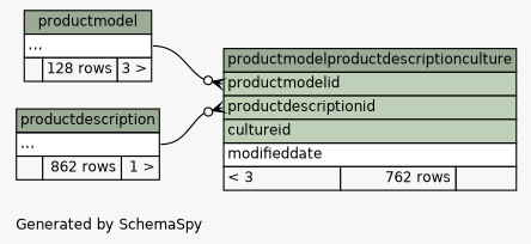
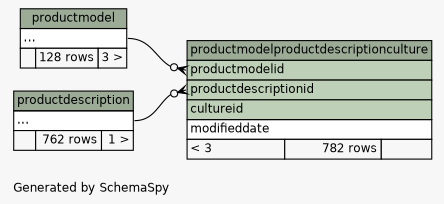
  digraph {
    bgcolor="#f7f7f7"
    fontname=Helvetica
    fontsize=11
    label="\nGenerated by SchemaSpy"
    labeljust=l
    nodesep=0.18
    rankdir=RL
    ranksep=0.46
    node [fontname=Helvetica fontsize=11 shape=plaintext]
    edge [arrowhead=none arrowsize=0.8 arrowtail=crowodot dir=back headport="elipses:e"]
-   n1 [label=<     <TABLE BORDER="0" CELLBORDER="1" CELLSPACING="0" BGCOLOR="#ffffff">       <TR><TD COLSPAN="3" BGCOLOR="#9bab96" ALIGN="CENTER">productmodelproductdescriptionculture</TD></TR>       <TR><TD PORT="productmodelid" COLSPAN="3" BGCOLOR="#bed1b8" ALIGN="LEFT">productmodelid</TD></TR>       <TR><TD PORT="productdescriptionid" COLSPAN="3" BGCOLOR="#bed1b8" ALIGN="LEFT">productdescriptionid</TD></TR>       <TR><TD PORT="cultureid" COLSPAN="3" BGCOLOR="#bed1b8" ALIGN="LEFT">cultureid</TD></TR>       <TR><TD PORT="modifieddate" COLSPAN="3" ALIGN="LEFT">modifieddate</TD></TR>       <TR><TD ALIGN="LEFT" BGCOLOR="#f7f7f7">&lt; 3</TD><TD ALIGN="RIGHT" BGCOLOR="#f7f7f7">762 rows</TD><TD ALIGN="RIGHT" BGCOLOR="#f7f7f7">  </TD></TR>     </TABLE>>]
-   n2 [label=<     <TABLE BORDER="0" CELLBORDER="1" CELLSPACING="0" BGCOLOR="#ffffff">       <TR><TD COLSPAN="3" BGCOLOR="#9bab96" ALIGN="CENTER">productdescription</TD></TR>       <TR><TD PORT="elipses" COLSPAN="3" ALIGN="LEFT">...</TD></TR>       <TR><TD ALIGN="LEFT" BGCOLOR="#f7f7f7">  </TD><TD ALIGN="RIGHT" BGCOLOR="#f7f7f7">862 rows</TD><TD ALIGN="RIGHT" BGCOLOR="#f7f7f7">1 &gt;</TD></TR>     </TABLE>>]
+   n1 [label=<     <TABLE BORDER="0" CELLBORDER="1" CELLSPACING="0" BGCOLOR="#ffffff">       <TR><TD COLSPAN="3" BGCOLOR="#9bab96" ALIGN="CENTER">productmodelproductdescriptionculture</TD></TR>       <TR><TD PORT="productmodelid" COLSPAN="3" BGCOLOR="#bed1b8" ALIGN="LEFT">productmodelid</TD></TR>       <TR><TD PORT="productdescriptionid" COLSPAN="3" BGCOLOR="#bed1b8" ALIGN="LEFT">productdescriptionid</TD></TR>       <TR><TD PORT="cultureid" COLSPAN="3" BGCOLOR="#bed1b8" ALIGN="LEFT">cultureid</TD></TR>       <TR><TD PORT="modifieddate" COLSPAN="3" ALIGN="LEFT">modifieddate</TD></TR>       <TR><TD ALIGN="LEFT" BGCOLOR="#f7f7f7">&lt; 3</TD><TD ALIGN="RIGHT" BGCOLOR="#f7f7f7">782 rows</TD><TD ALIGN="RIGHT" BGCOLOR="#f7f7f7">  </TD></TR>     </TABLE>>]
+   n2 [label=<     <TABLE BORDER="0" CELLBORDER="1" CELLSPACING="0" BGCOLOR="#ffffff">       <TR><TD COLSPAN="3" BGCOLOR="#9bab96" ALIGN="CENTER">productdescription</TD></TR>       <TR><TD PORT="elipses" COLSPAN="3" ALIGN="LEFT">...</TD></TR>       <TR><TD ALIGN="LEFT" BGCOLOR="#f7f7f7">  </TD><TD ALIGN="RIGHT" BGCOLOR="#f7f7f7">762 rows</TD><TD ALIGN="RIGHT" BGCOLOR="#f7f7f7">1 &gt;</TD></TR>     </TABLE>>]
    n3 [label=<     <TABLE BORDER="0" CELLBORDER="1" CELLSPACING="0" BGCOLOR="#ffffff">       <TR><TD COLSPAN="3" BGCOLOR="#9bab96" ALIGN="CENTER">productmodel</TD></TR>       <TR><TD PORT="elipses" COLSPAN="3" ALIGN="LEFT">...</TD></TR>       <TR><TD ALIGN="LEFT" BGCOLOR="#f7f7f7">  </TD><TD ALIGN="RIGHT" BGCOLOR="#f7f7f7">128 rows</TD><TD ALIGN="RIGHT" BGCOLOR="#f7f7f7">3 &gt;</TD></TR>     </TABLE>>]
    n1 -> n2 [tailport="productdescriptionid:w"]
    n1 -> n3 [tailport="productmodelid:w"]
  }
